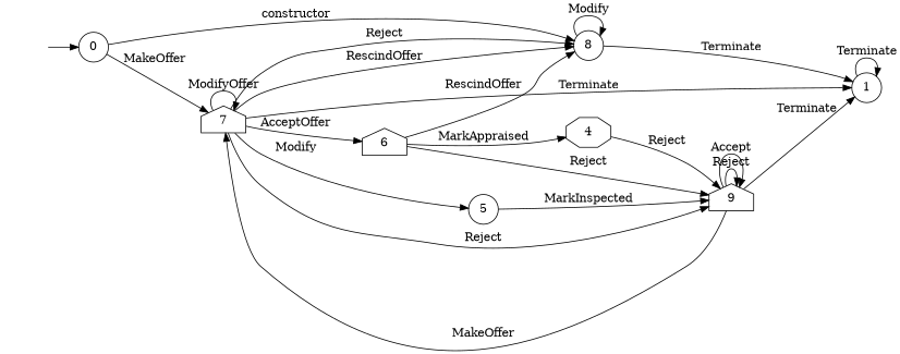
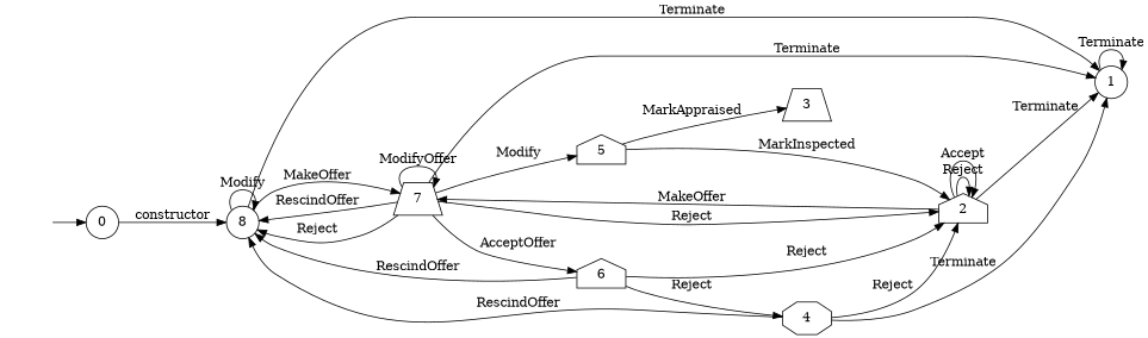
  digraph {
    rankdir=LR
    node [shape=circle]
    "" [shape=plaintext]
    n2 [label=0]
    n3 [label=8]
-   n4 [label=5]
-   n6 [label=9 shape=house]
+   n4 [label=5 shape=house]
+   n5 [label=3 shape=trapezium]
+   n6 [label=2 shape=house]
    n7 [label=1]
-   n8 [label=7 shape=house]
+   n8 [label=7 shape=trapezium]
    n9 [label=6 shape=house]
    n10 [label=4 shape=octagon]
    "" -> n2
    n2 -> n3 [label=constructor]
    n3 -> n3 [label=Modify]
    n3 -> n7 [label=Terminate]
-   n2 -> n8 [label=MakeOffer]
+   n3 -> n8 [label=MakeOffer]
+   n4 -> n5 [label=MarkAppraised]
    n4 -> n6 [label=MarkInspected]
    n6 -> n6 [label=Reject]
    n6 -> n6 [label=Accept]
    n6 -> n7 [label=Terminate]
    n6 -> n8 [label=MakeOffer]
    n7 -> n7 [label=Terminate]
    n8 -> n3 [label=RescindOffer]
    n8 -> n3 [label=Reject]
    n8 -> n4 [label=Modify]
    n8 -> n6 [label=Reject]
    n8 -> n7 [label=Terminate]
    n8 -> n8 [label=ModifyOffer]
    n8 -> n9 [label=AcceptOffer]
    n9 -> n3 [label=RescindOffer]
    n9 -> n6 [label=Reject]
-   n9 -> n10 [label=MarkAppraised]
+   n9 -> n10 [label=Reject]
+   n10 -> n3 [label=RescindOffer]
    n10 -> n6 [label=Reject]
+   n10 -> n7 [label=Terminate]
  }
